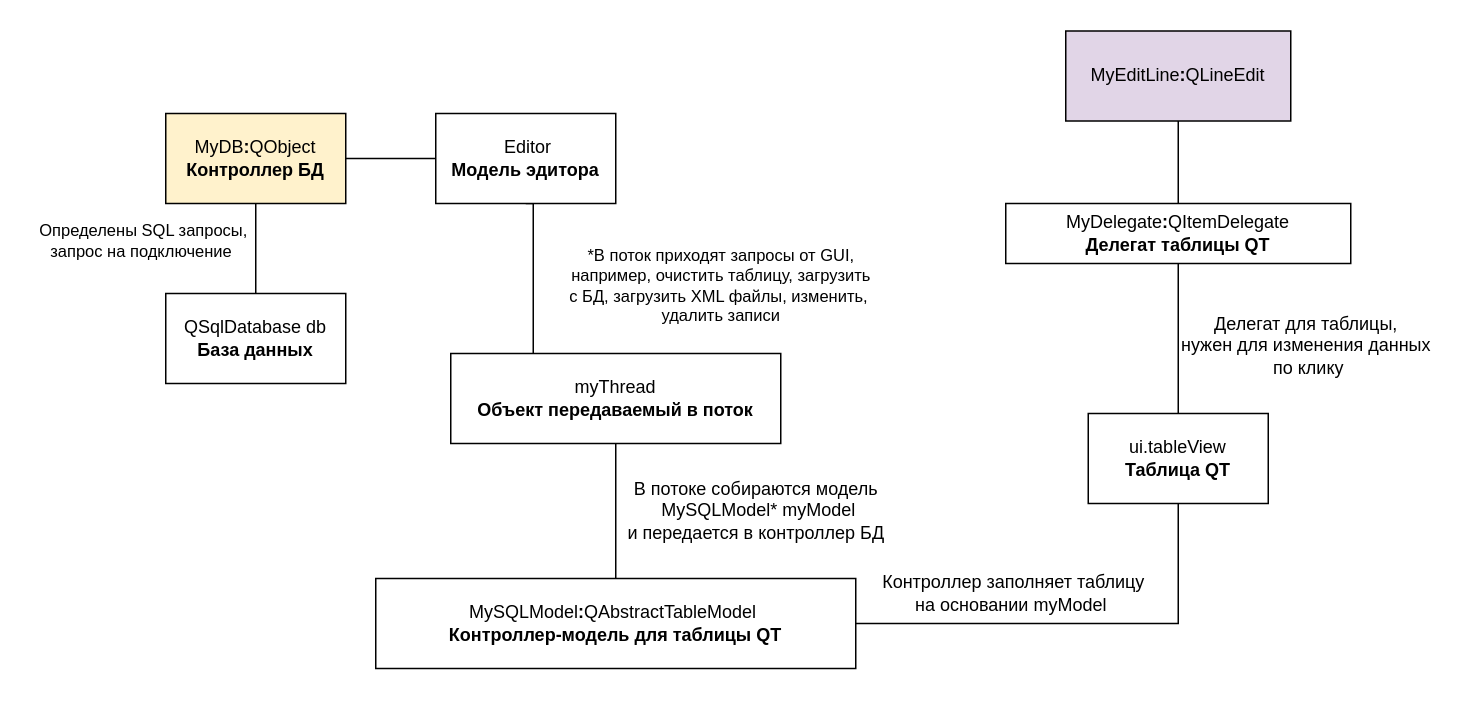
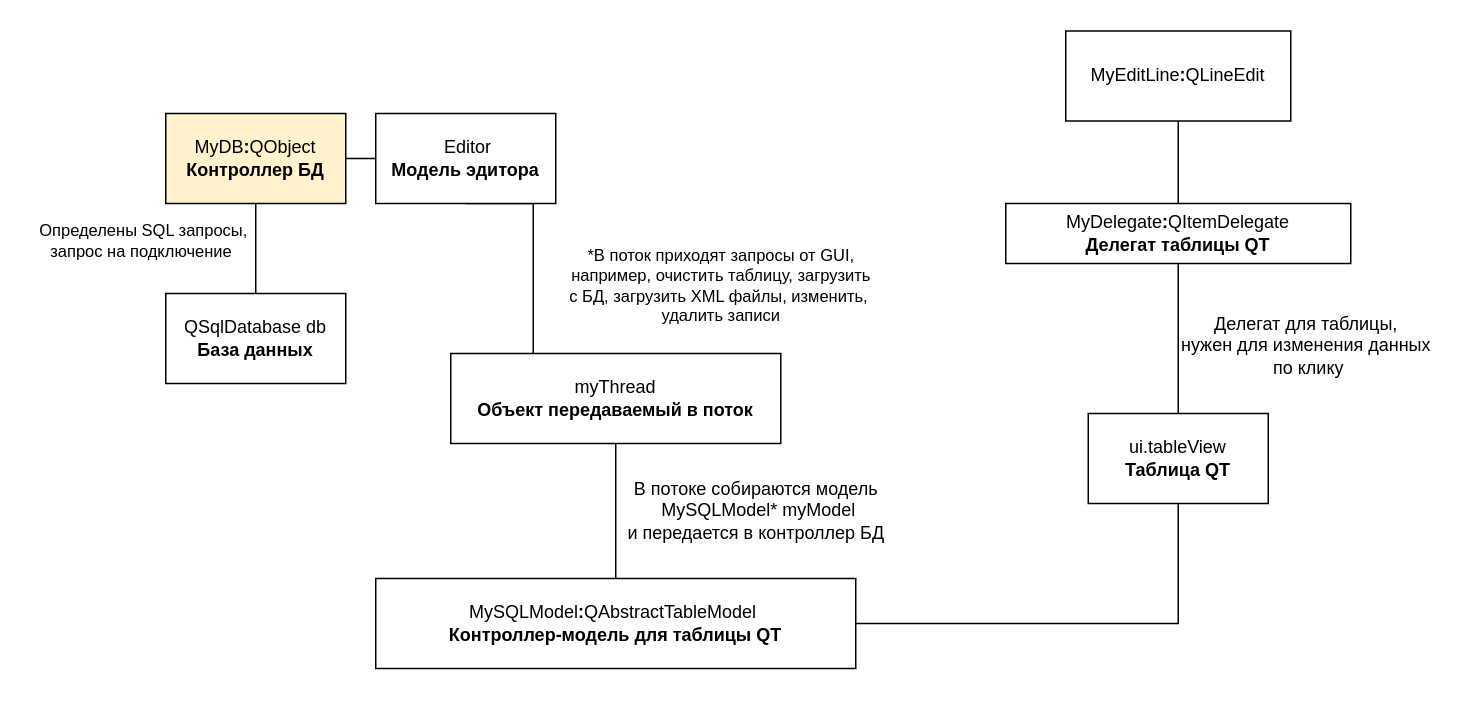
  <mxCell id="0" />
  <mxCell id="1" parent="0" />
  <mxCell id="2" style="edgeStyle=orthogonalEdgeStyle;rounded=0;orthogonalLoop=1;jettySize=auto;html=1;exitX=0;exitY=0.5;exitDx=0;exitDy=0;endArrow=none;endFill=0;" edge="1" parent="1" source="4" target="6"><mxGeometry relative="1" as="geometry" /></mxCell>
  <mxCell id="3" style="edgeStyle=orthogonalEdgeStyle;rounded=0;orthogonalLoop=1;jettySize=auto;html=1;exitX=0.5;exitY=1;exitDx=0;exitDy=0;entryX=0.25;entryY=0;entryDx=0;entryDy=0;fontSize=11;endArrow=none;endFill=0;" edge="1" parent="1" source="4" target="16"><mxGeometry relative="1" as="geometry"><Array as="points"><mxPoint x="355" y="135" /></Array></mxGeometry></mxCell>
- <mxCell id="4" value="&amp;nbsp;Editor&lt;br&gt;&lt;b&gt;Модель эдитора&lt;/b&gt;" style="rounded=0;whiteSpace=wrap;html=1;" vertex="1" parent="1"><mxGeometry x="290" y="75" width="120" height="60" as="geometry" /></mxCell>
+ <mxCell id="4" value="&amp;nbsp;Editor&lt;br&gt;&lt;b&gt;Модель эдитора&lt;/b&gt;" style="rounded=0;whiteSpace=wrap;html=1;" vertex="1" parent="1"><mxGeometry x="250" y="75" width="120" height="60" as="geometry" /></mxCell>
  <mxCell id="5" style="edgeStyle=orthogonalEdgeStyle;rounded=0;orthogonalLoop=1;jettySize=auto;html=1;exitX=0.5;exitY=1;exitDx=0;exitDy=0;endArrow=none;endFill=0;" edge="1" parent="1" source="6" target="12"><mxGeometry relative="1" as="geometry" /></mxCell>
  <mxCell id="6" value="MyDB&lt;b&gt;:&lt;/b&gt;QObject&lt;br&gt;&lt;b&gt;Контроллер БД&lt;/b&gt;" style="rounded=0;whiteSpace=wrap;html=1;fillColor=#fff2cc;" vertex="1" parent="1"><mxGeometry x="110" y="75" width="120" height="60" as="geometry" /></mxCell>
  <mxCell id="7" style="edgeStyle=orthogonalEdgeStyle;rounded=0;orthogonalLoop=1;jettySize=auto;html=1;exitX=1;exitY=0.5;exitDx=0;exitDy=0;endArrow=none;endFill=0;" edge="1" parent="1" source="8" target="9"><mxGeometry relative="1" as="geometry" /></mxCell>
  <mxCell id="8" value="MySQLModel&lt;span style=&quot;background-color: initial;&quot;&gt;&lt;b&gt;:&lt;/b&gt;&lt;/span&gt;&lt;span style=&quot;background-color: initial;&quot;&gt;QAbstractTableModel&lt;/span&gt;&amp;nbsp;&lt;br&gt;&lt;b&gt;Контроллер-модель для таблицы QT&lt;/b&gt;" style="rounded=0;whiteSpace=wrap;html=1;" vertex="1" parent="1"><mxGeometry x="250" y="385" width="320" height="60" as="geometry" /></mxCell>
  <mxCell id="9" value="ui.tableView &lt;br&gt;&lt;b&gt;Таблица QT&lt;/b&gt;" style="rounded=0;whiteSpace=wrap;html=1;" vertex="1" parent="1"><mxGeometry x="725" y="275" width="120" height="60" as="geometry" /></mxCell>
  <mxCell id="10" style="edgeStyle=orthogonalEdgeStyle;rounded=0;orthogonalLoop=1;jettySize=auto;html=1;exitX=0.5;exitY=1;exitDx=0;exitDy=0;endArrow=none;endFill=0;" edge="1" parent="1" source="11" target="9"><mxGeometry relative="1" as="geometry" /></mxCell>
  <mxCell id="11" value="MyDelegate&lt;span style=&quot;background-color: initial;&quot;&gt;&lt;b&gt;:&lt;/b&gt;&lt;/span&gt;&lt;span style=&quot;background-color: initial;&quot;&gt;QItemDelegate&lt;/span&gt;&lt;span style=&quot;background-color: initial;&quot;&gt;&lt;br&gt;&lt;/span&gt;&lt;b&gt;Делегат таблицы QT&lt;/b&gt;" style="rounded=0;whiteSpace=wrap;html=1;" vertex="1" parent="1"><mxGeometry x="670" y="135" width="230" height="40" as="geometry" /></mxCell>
  <mxCell id="12" value="QSqlDatabase db&lt;br&gt;&lt;b&gt;База данных&lt;/b&gt;" style="rounded=0;whiteSpace=wrap;html=1;" vertex="1" parent="1"><mxGeometry x="110" y="195" width="120" height="60" as="geometry" /></mxCell>
  <mxCell id="13" style="edgeStyle=orthogonalEdgeStyle;rounded=0;orthogonalLoop=1;jettySize=auto;html=1;exitX=0.5;exitY=1;exitDx=0;exitDy=0;endArrow=none;endFill=0;" edge="1" parent="1" source="14" target="11"><mxGeometry relative="1" as="geometry" /></mxCell>
- <mxCell id="14" value="MyEditLine&lt;b&gt;:&lt;/b&gt;QLineEdit" style="rounded=0;whiteSpace=wrap;html=1;fillColor=#e1d5e7;" vertex="1" parent="1"><mxGeometry x="710" y="20" width="150" height="60" as="geometry" /></mxCell>
+ <mxCell id="14" value="MyEditLine&lt;b&gt;:&lt;/b&gt;QLineEdit" style="rounded=0;whiteSpace=wrap;html=1;" vertex="1" parent="1"><mxGeometry x="710" y="20" width="150" height="60" as="geometry" /></mxCell>
  <mxCell id="15" style="edgeStyle=orthogonalEdgeStyle;rounded=0;orthogonalLoop=1;jettySize=auto;html=1;exitX=0.5;exitY=1;exitDx=0;exitDy=0;endArrow=none;endFill=0;" edge="1" parent="1" source="16" target="8"><mxGeometry relative="1" as="geometry" /></mxCell>
  <mxCell id="16" value="myThread&lt;br&gt;&lt;b&gt;Объект передаваемый в поток&lt;/b&gt;" style="rounded=0;whiteSpace=wrap;html=1;" vertex="1" parent="1"><mxGeometry x="300" y="235" width="220" height="60" as="geometry" /></mxCell>
  <mxCell id="17" value="В потоке собираются модель&amp;nbsp;&lt;br&gt;&lt;span style=&quot;&quot;&gt;MySQLModel* myModel&lt;/span&gt;&lt;br&gt;и передается в контроллер БД&amp;nbsp;" style="text;html=1;align=center;verticalAlign=middle;resizable=0;points=[];autosize=1;strokeColor=none;fillColor=none;" vertex="1" parent="1"><mxGeometry x="410" y="315" width="190" height="50" as="geometry" /></mxCell>
  <mxCell id="18" value="Делегат для таблицы, &lt;br&gt;нужен для изменения данных&lt;br&gt;&amp;nbsp;по клику" style="text;html=1;align=center;verticalAlign=middle;resizable=0;points=[];autosize=1;strokeColor=none;fillColor=none;" vertex="1" parent="1"><mxGeometry x="780" y="205" width="180" height="50" as="geometry" /></mxCell>
  <mxCell id="19" value="&lt;div style=&quot;font-size: 11px;&quot;&gt;&lt;span style=&quot;background-color: initial;&quot;&gt;&lt;font style=&quot;font-size: 11px;&quot;&gt;*В поток приходят запросы от GUI,&lt;/font&gt;&lt;/span&gt;&lt;/div&gt;&lt;div style=&quot;font-size: 11px;&quot;&gt;&lt;font style=&quot;font-size: 11px;&quot;&gt;&lt;span style=&quot;background-color: initial;&quot;&gt;&amp;nbsp;например,&amp;nbsp;&lt;/span&gt;&lt;span style=&quot;background-color: initial;&quot;&gt;очистить таблицу, загрузить&amp;nbsp;&lt;/span&gt;&lt;/font&gt;&lt;/div&gt;&lt;div style=&quot;font-size: 11px;&quot;&gt;&lt;font style=&quot;font-size: 11px;&quot;&gt;&lt;span style=&quot;background-color: initial;&quot;&gt;с БД,&amp;nbsp;&lt;/span&gt;&lt;span style=&quot;background-color: initial;&quot;&gt;загрузить XML файлы, изменить,&amp;nbsp;&lt;/span&gt;&lt;/font&gt;&lt;/div&gt;&lt;div style=&quot;font-size: 11px;&quot;&gt;&lt;span style=&quot;background-color: initial;&quot;&gt;&lt;font style=&quot;font-size: 11px;&quot;&gt;удалить записи&lt;/font&gt;&lt;/span&gt;&lt;/div&gt;" style="text;html=1;align=center;verticalAlign=middle;resizable=0;points=[];autosize=1;fillColor=default;" vertex="1" parent="1"><mxGeometry x="370" y="160" width="220" height="60" as="geometry" /></mxCell>
  <mxCell id="20" value="Определены SQL запросы,&lt;br&gt;запрос на подключение&amp;nbsp;" style="text;html=1;align=center;verticalAlign=middle;resizable=0;points=[];autosize=1;strokeColor=none;fillColor=none;fontSize=11;" vertex="1" parent="1"><mxGeometry x="20" y="145" width="150" height="30" as="geometry" /></mxCell>
- <mxCell id="21" value="Контроллер заполняет таблицу &lt;br&gt;на основании myModel&amp;nbsp;" style="text;html=1;align=center;verticalAlign=middle;resizable=0;points=[];autosize=1;strokeColor=none;fillColor=none;" vertex="1" parent="1"><mxGeometry x="580" y="380" width="190" height="30" as="geometry" /></mxCell>
